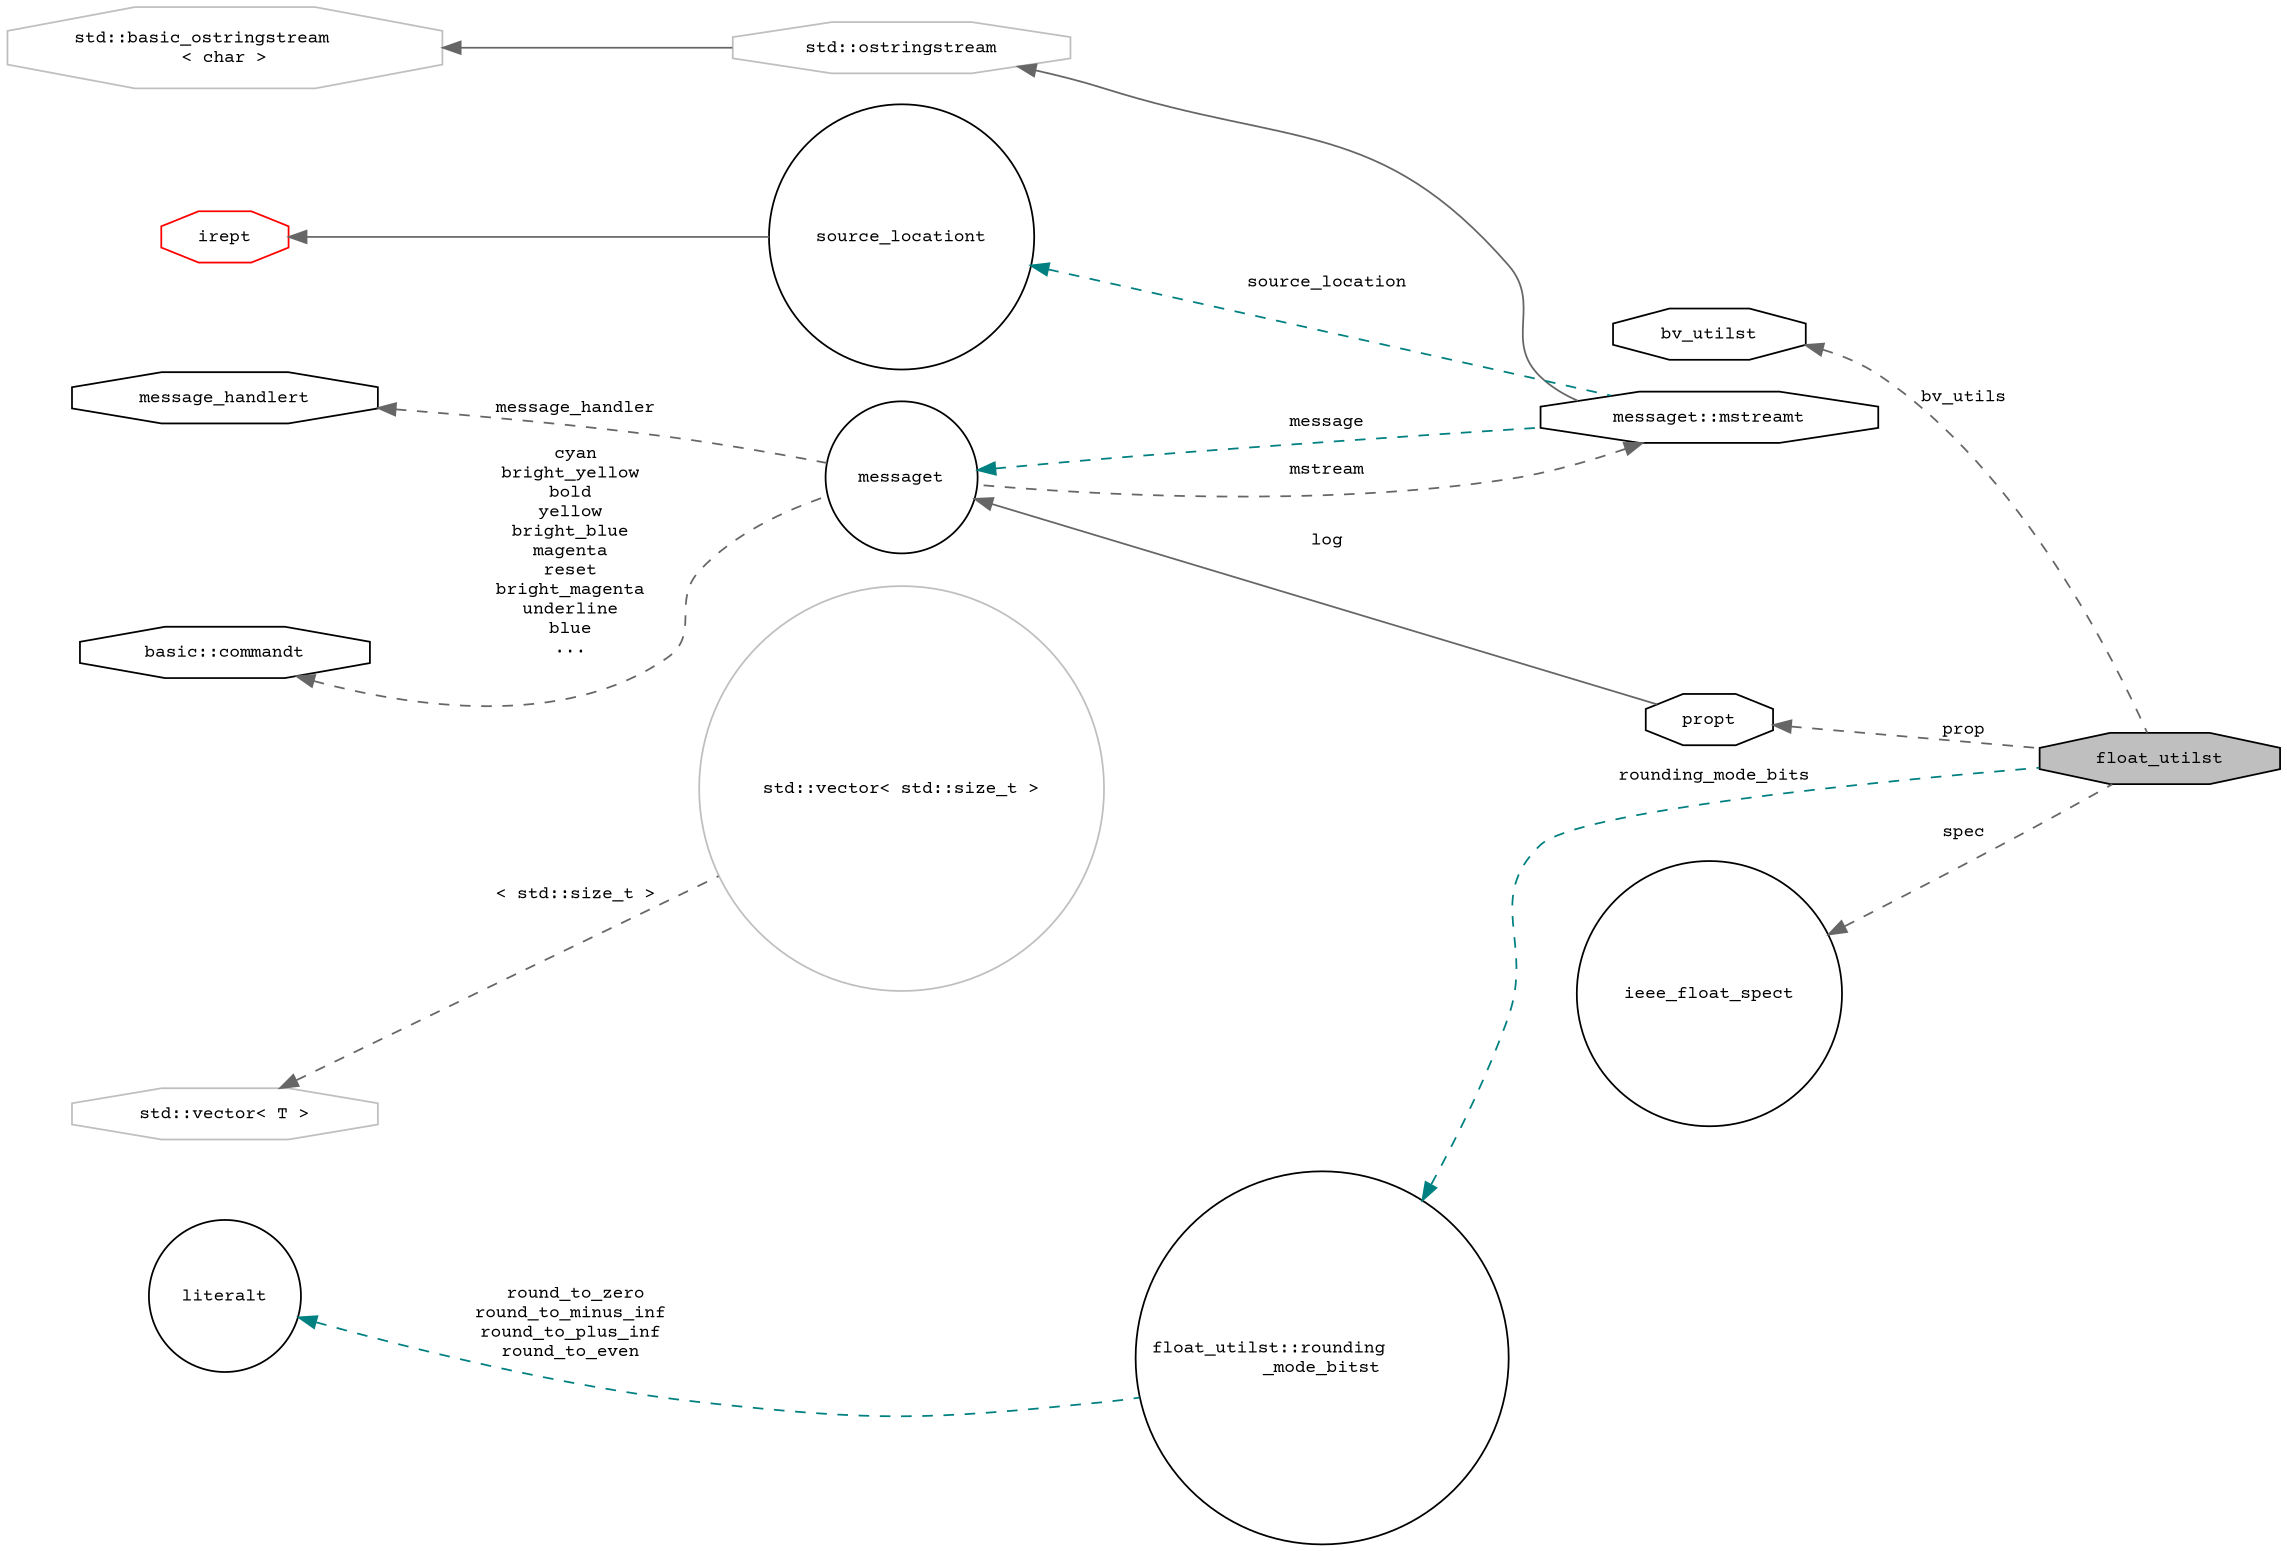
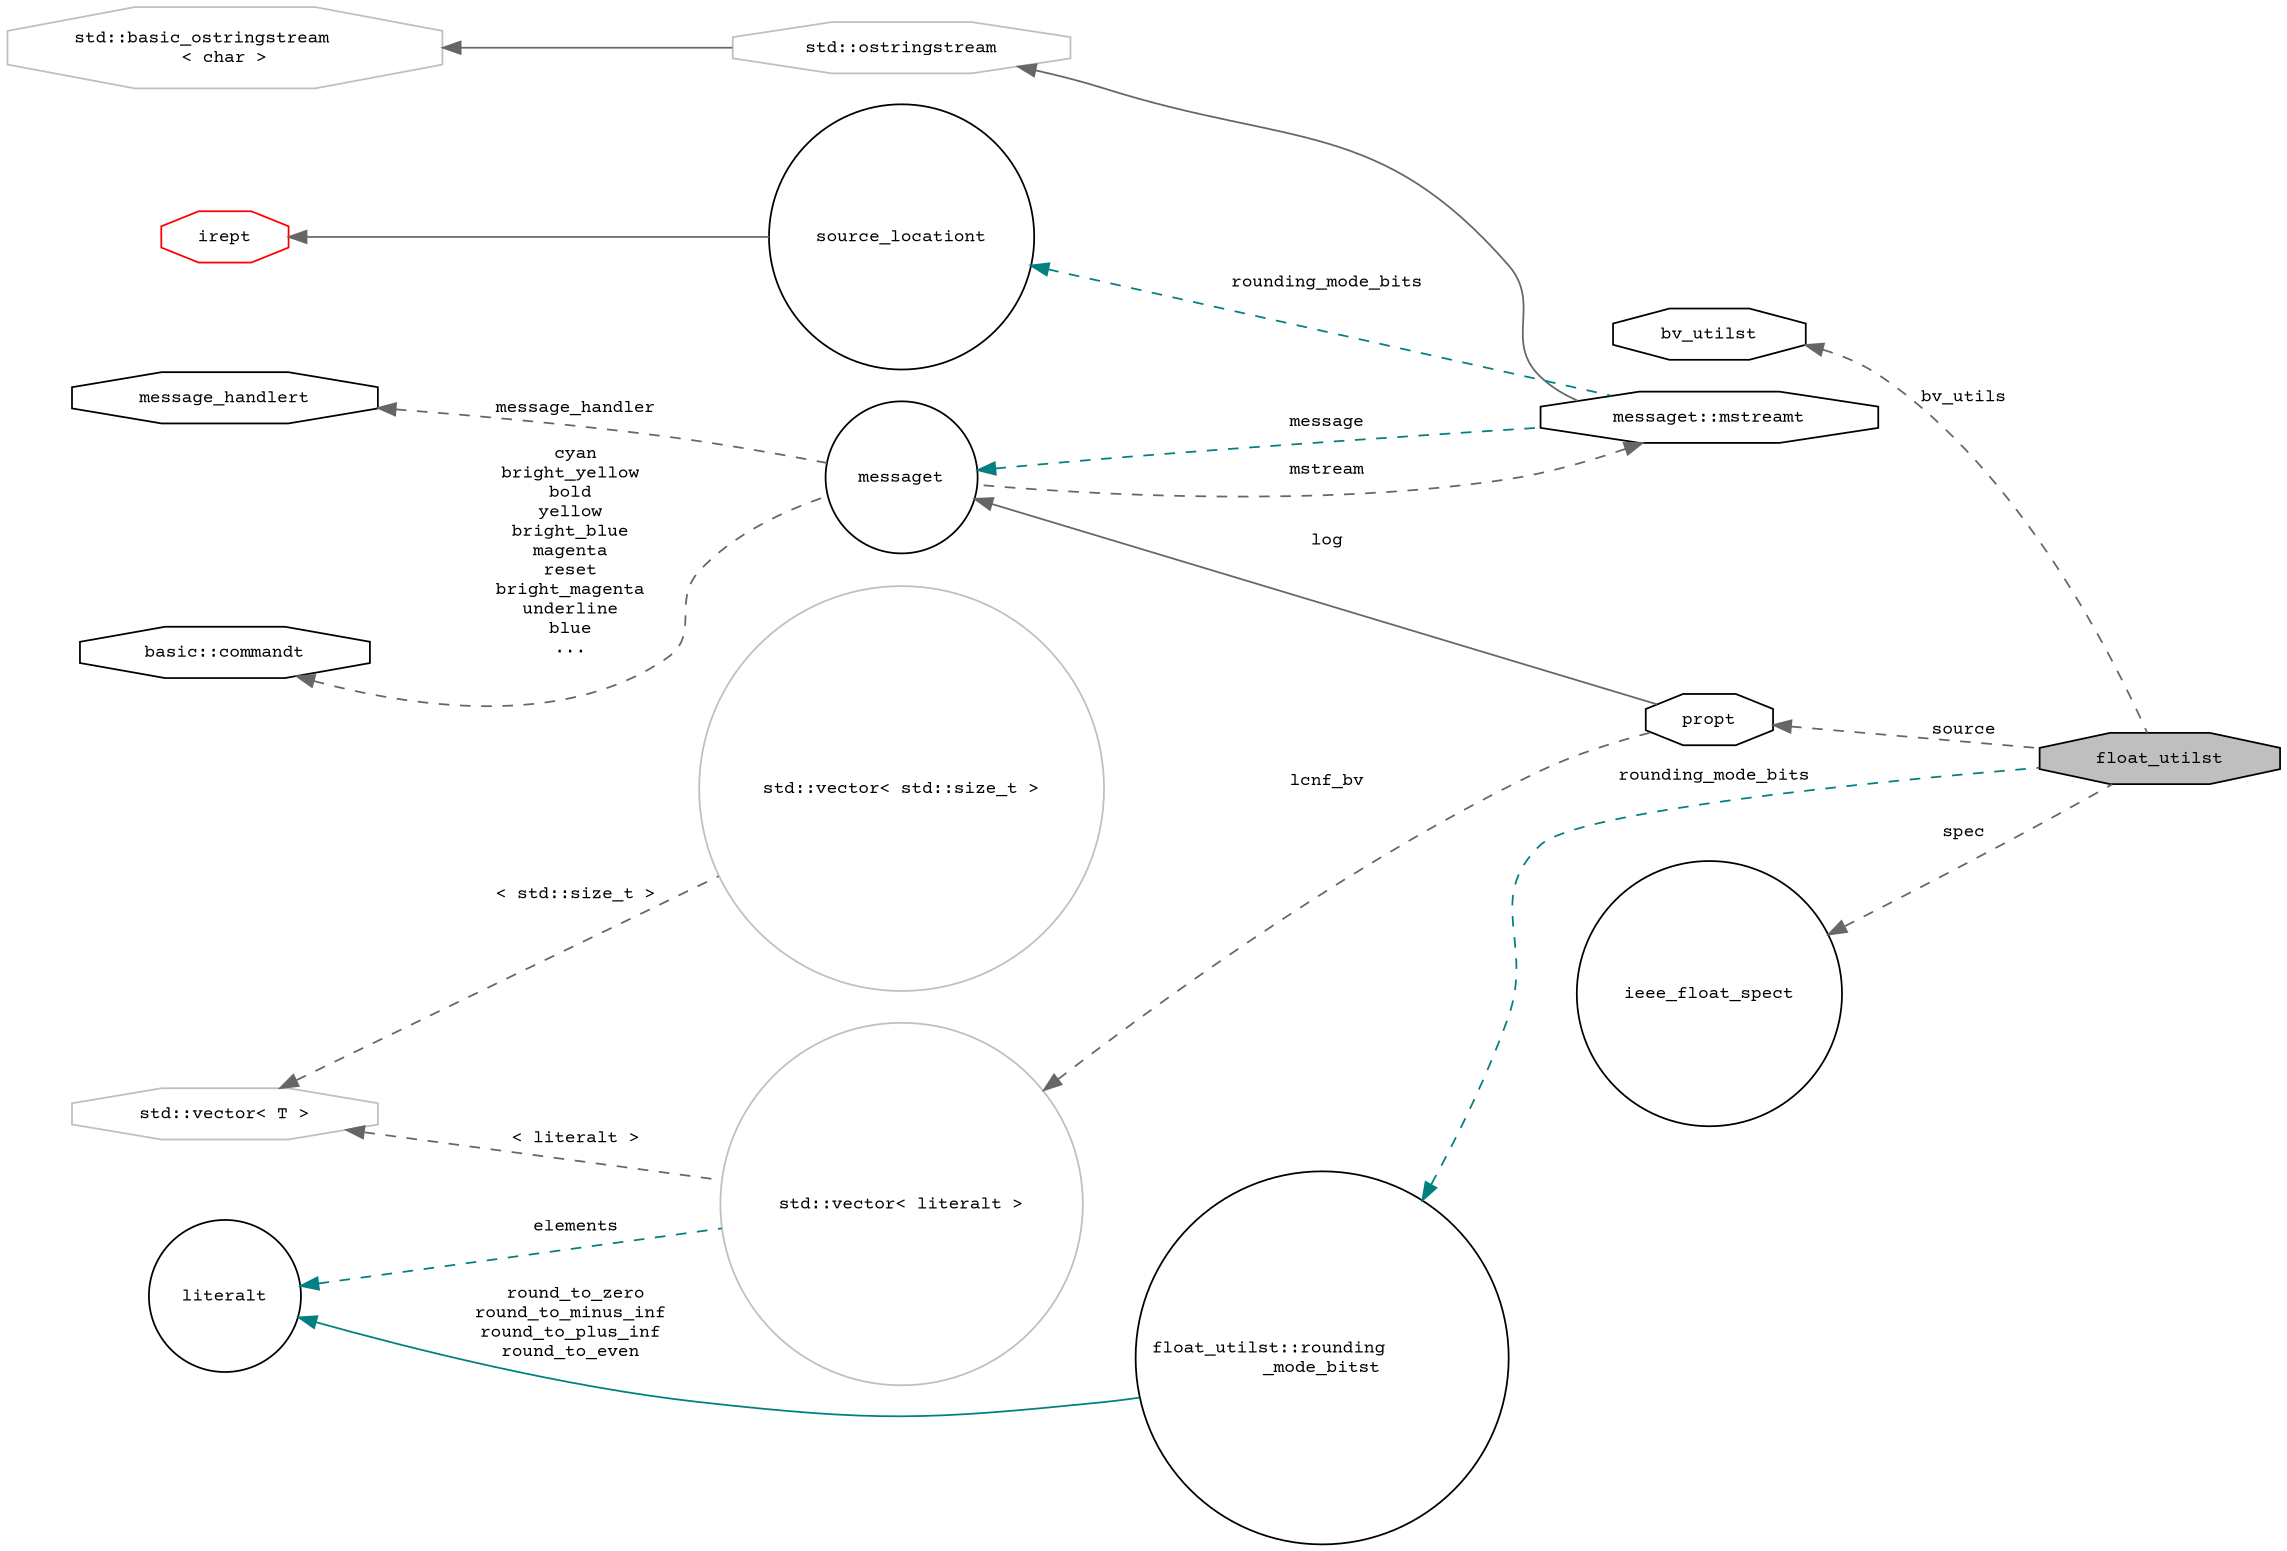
  digraph {
    fontname="Courier Prime"
    rankdir=LR
    node [color=black fontname="Courier Prime" fontsize=10 shape=octagon]
    edge [color=gray40 dir=back fontname="Courier Prime" fontsize=10 labelfontname=Helvetica labelfontsize=10 style=dashed]
    n1 [fillcolor=grey75 fontcolor=black height=0.2 label=float_utilst style=filled width=0.4]
    n2 [height=0.2 label=bv_utilst width=0.4]
    n3 [height=0.2 label=propt width=0.4]
    n4 [height=0.2 label=messaget shape=circle width=0.4]
    n5 [height=0.2 label="messaget::mstreamt" width=0.4]
    n6 [height=0.2 label=message_handlert width=0.4]
    n7 [color=grey75 height=0.2 label="std::vector\< std::size_t \>" shape=circle width=0.4]
    n8 [color=grey75 height=0.2 label="std::vector\< T \>" width=0.4]
+   n9 [color=grey75 height=0.2 label="std::vector\< literalt \>" shape=circle width=0.4]
    n10 [height=0.2 label="basic::commandt" width=0.4]
    n11 [color=grey75 height=0.2 label="std::ostringstream" width=0.4]
    n12 [color=grey75 height=0.2 label="std::basic_ostringstream\l\< char \>" width=0.4]
    n13 [height=0.2 label=source_locationt shape=circle width=0.4]
    n14 [color=red height=0.2 label=irept width=0.4]
    n15 [height=0.2 label=literalt shape=circle width=0.4]
    n16 [height=0.2 label="float_utilst::rounding\l_mode_bitst" shape=circle width=0.4]
    n17 [height=0.2 label=ieee_float_spect shape=circle width=0.4]
    n2 -> n1 [label=" bv_utils"]
-   n3 -> n1 [label=" prop"]
+   n3 -> n1 [label=" source"]
    n4 -> n3 [label=" log" style=solid]
    n4 -> n5 [color=teal label=" message"]
    n5 -> n4 [label=" mstream"]
    n6 -> n4 [label=" message_handler"]
    n8 -> n7 [label=" \< std::size_t \>"]
+   n8 -> n9 [label=" \< literalt \>"]
+   n9 -> n3 [label=" lcnf_bv"]
    n10 -> n4 [label=" cyan\nbright_yellow\nbold\nyellow\nbright_blue\nmagenta\nreset\nbright_magenta\nunderline\nblue\n..."]
    n11 -> n5 [style=solid]
    n12 -> n11 [style=solid]
-   n13 -> n5 [color=teal label=" source_location"]
+   n13 -> n5 [color=teal label=" rounding_mode_bits"]
    n14 -> n13 [style=solid]
-   n15 -> n16 [color=teal label=" round_to_zero\nround_to_minus_inf\nround_to_plus_inf\nround_to_even"]
+   n15 -> n9 [color=teal label=" elements"]
+   n15 -> n16 [color=teal label=" round_to_zero\nround_to_minus_inf\nround_to_plus_inf\nround_to_even" style=solid]
    n16 -> n1 [color=teal label=" rounding_mode_bits"]
    n17 -> n1 [label=" spec"]
  }
